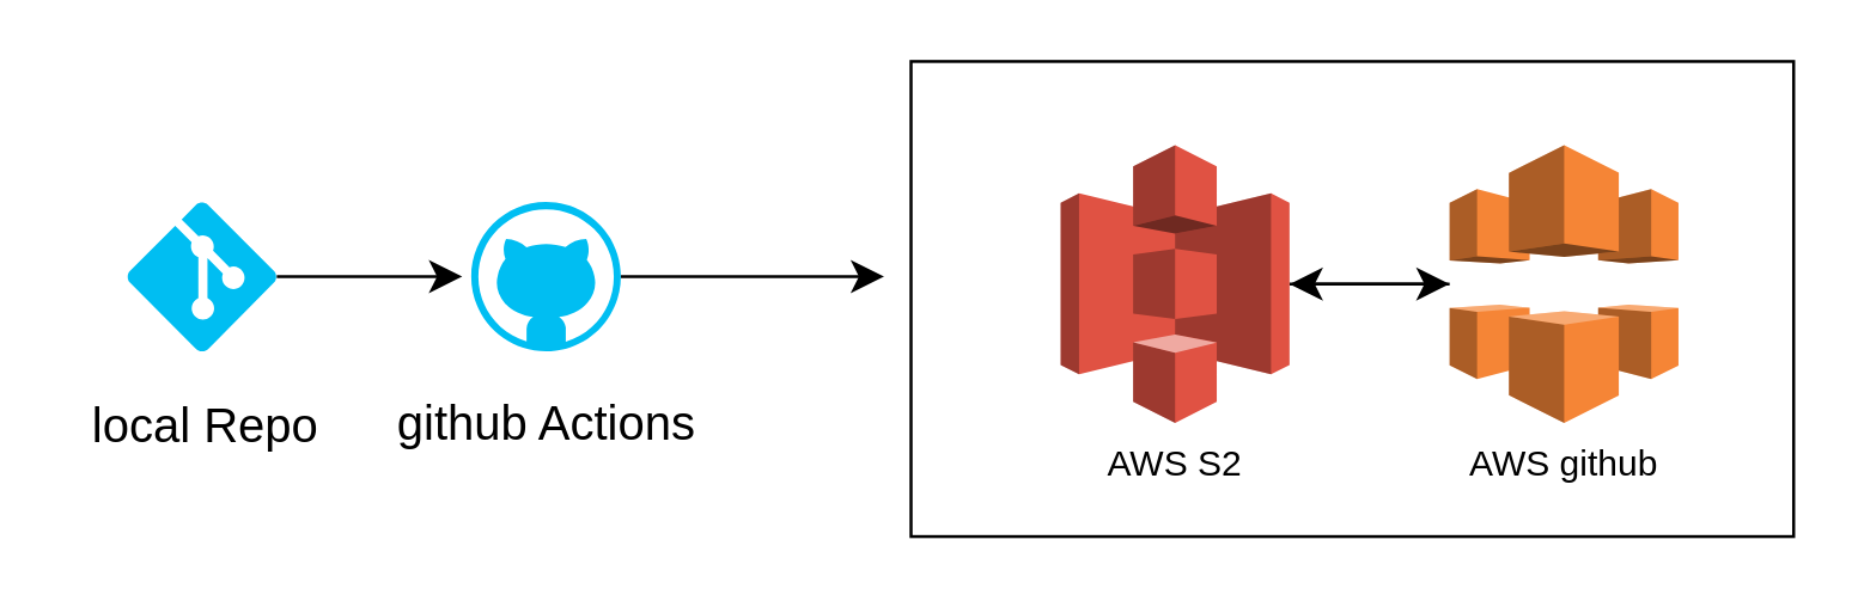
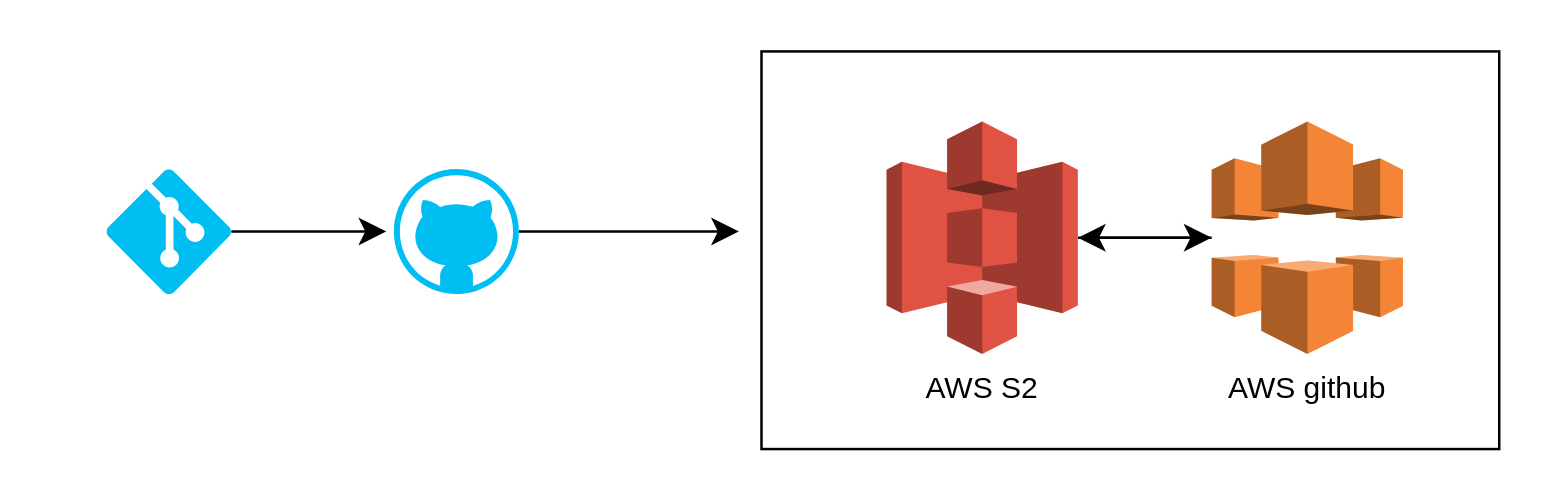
  <mxCell id="0" />
  <mxCell id="1" parent="0" />
  <mxCell id="2" style="edgeStyle=none;curved=1;rounded=0;orthogonalLoop=1;jettySize=auto;html=1;fontSize=12;startSize=8;endSize=8;" edge="1" parent="1" source="3"><mxGeometry relative="1" as="geometry"><mxPoint x="154" y="92" as="targetPoint" /></mxGeometry></mxCell>
  <mxCell id="3" value="" style="verticalLabelPosition=bottom;html=1;verticalAlign=top;align=center;strokeColor=none;fillColor=#00BEF2;shape=mxgraph.azure.git_repository;" vertex="1" parent="1"><mxGeometry x="42" y="67" width="50" height="50" as="geometry" /></mxCell>
- <mxCell id="4" value="local Repo" style="text;html=1;align=center;verticalAlign=middle;resizable=0;points=[];autosize=1;strokeColor=none;fillColor=none;fontSize=16;" vertex="1" parent="1"><mxGeometry x="20.5" y="126.5" width="94" height="31" as="geometry" /></mxCell>
  <mxCell id="5" style="edgeStyle=none;curved=1;rounded=0;orthogonalLoop=1;jettySize=auto;html=1;fontSize=12;startSize=8;endSize=8;" edge="1" parent="1" source="6"><mxGeometry relative="1" as="geometry"><mxPoint x="295" y="92" as="targetPoint" /></mxGeometry></mxCell>
  <mxCell id="6" value="" style="verticalLabelPosition=bottom;html=1;verticalAlign=top;align=center;strokeColor=none;fillColor=#00BEF2;shape=mxgraph.azure.github_code;pointerEvents=1;" vertex="1" parent="1"><mxGeometry x="157" y="67" width="50" height="50" as="geometry" /></mxCell>
- <mxCell id="7" value="github Actions" style="text;html=1;align=center;verticalAlign=middle;resizable=0;points=[];autosize=1;strokeColor=none;fillColor=none;fontSize=16;" vertex="1" parent="1"><mxGeometry x="123" y="125" width="118" height="31" as="geometry" /></mxCell>
  <mxCell id="8" value="" style="whiteSpace=wrap;html=1;" vertex="1" parent="1"><mxGeometry x="304" y="20" width="295" height="159" as="geometry" /></mxCell>
  <mxCell id="9" style="edgeStyle=none;curved=1;rounded=0;orthogonalLoop=1;jettySize=auto;html=1;fontSize=12;startSize=8;endSize=8;" edge="1" parent="1" source="10" target="11"><mxGeometry relative="1" as="geometry" /></mxCell>
  <mxCell id="10" value="AWS S2" style="outlineConnect=0;dashed=0;verticalLabelPosition=bottom;verticalAlign=top;align=center;html=1;shape=mxgraph.aws3.s3;fillColor=#E05243;gradientColor=none;" vertex="1" parent="1"><mxGeometry x="354" y="48" width="76.5" height="93" as="geometry" /></mxCell>
  <mxCell id="11" value="AWS github" style="outlineConnect=0;dashed=0;verticalLabelPosition=bottom;verticalAlign=top;align=center;html=1;shape=mxgraph.aws3.cloudfront;fillColor=#F58536;gradientColor=none;" vertex="1" parent="1"><mxGeometry x="484" y="48" width="76.5" height="93" as="geometry" /></mxCell>
  <mxCell id="12" style="edgeStyle=none;curved=1;rounded=0;orthogonalLoop=1;jettySize=auto;html=1;entryX=1;entryY=0.5;entryDx=0;entryDy=0;entryPerimeter=0;fontSize=12;startSize=8;endSize=8;" edge="1" parent="1" source="11" target="10"><mxGeometry relative="1" as="geometry" /></mxCell>
